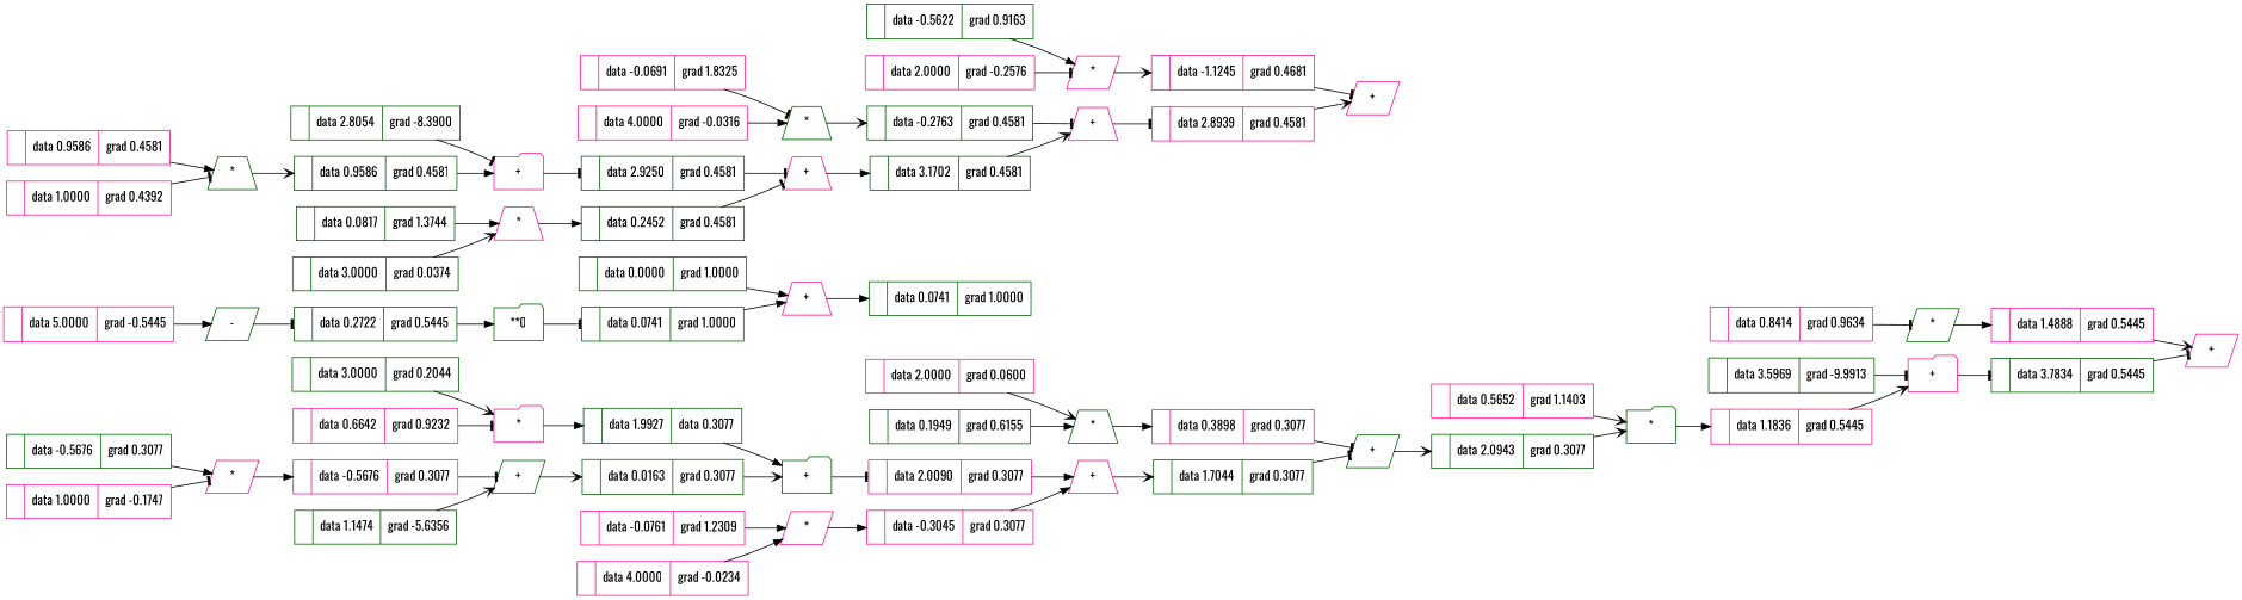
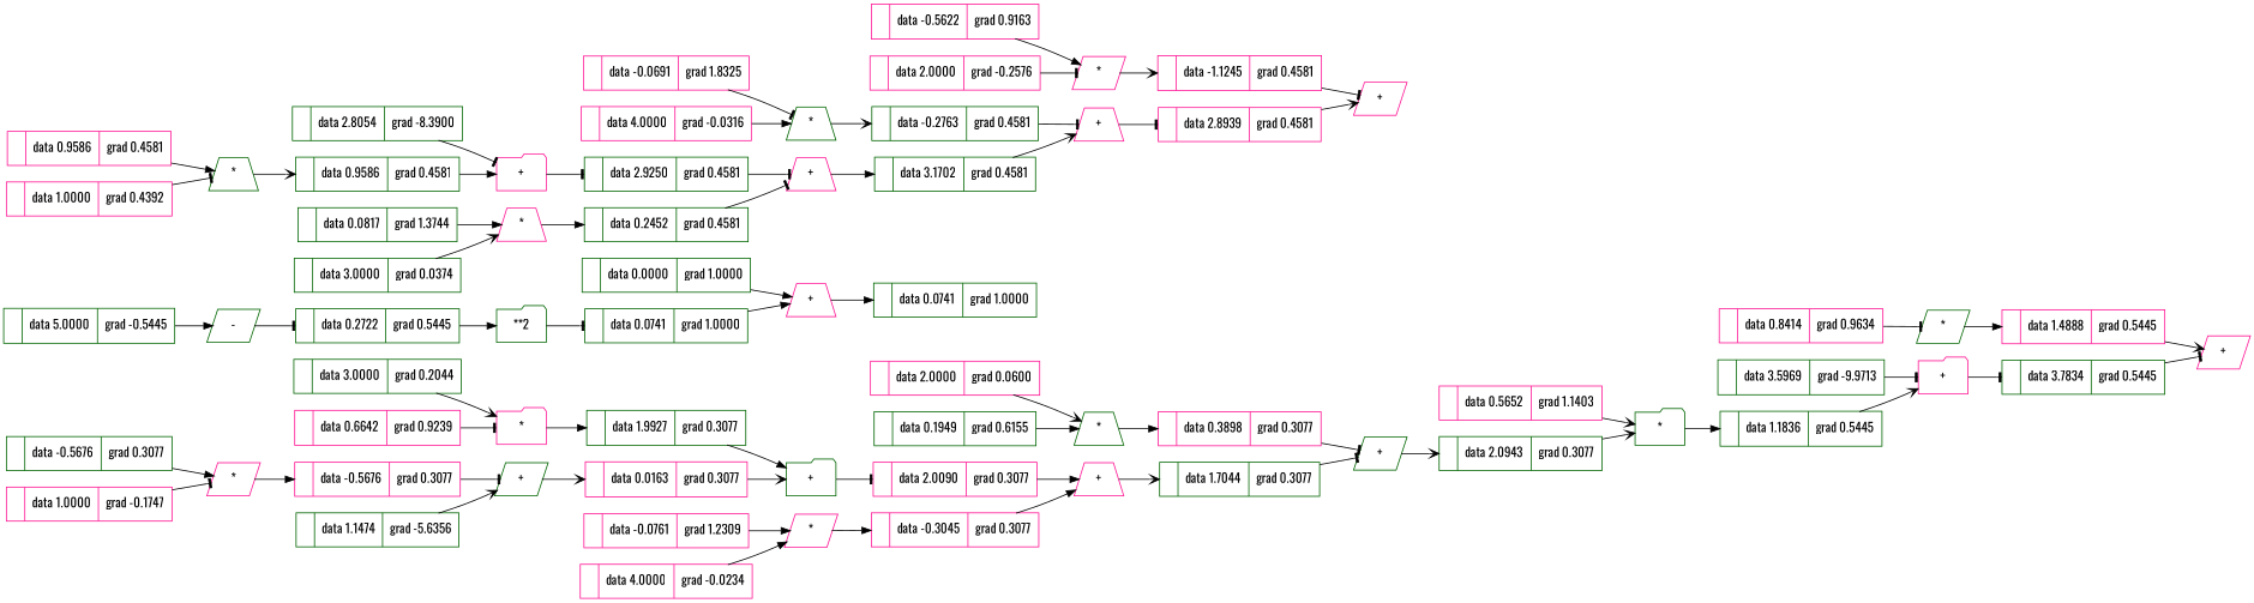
  digraph {
    fontname=Oswald
    rankdir=LR
    node [color=darkgreen fontname=Oswald shape=record]
    edge [arrowhead=normal fontname=Oswald]
    n1 [color=deeppink label="{  | data -0.3045 | grad 0.3077 }"]
    n2 [color=deeppink label="+" shape=trapezium]
    n3 [label="{  | data 1.7044 | grad 0.3077 }"]
    n4 [color=deeppink label="*" shape=parallelogram]
    n5 [color=deeppink label="{  | data 2.0090 | grad 0.3077 }"]
    n6 [label="+" shape=folder]
    n7 [label="{  | data 0.0741 | grad 1.0000 }"]
    n8 [color=deeppink label="+" shape=trapezium]
    n9 [label="{  | data 0.0741 | grad 1.0000 }"]
-   n10 [label="**0" shape=folder]
-   n11 [color=deeppink label="{  | data 1.1836 | grad 0.5445 }"]
+   n10 [label="**2" shape=folder]
+   n11 [label="{  | data 1.1836 | grad 0.5445 }"]
    n12 [color=deeppink label="+" shape=folder]
    n13 [label="{  | data 3.7834 | grad 0.5445 }"]
    n14 [label="*" shape=folder]
    n15 [color=deeppink label="{  | data 2.8939 | grad 0.4581 }"]
    n16 [color=deeppink label="+" shape=parallelogram]
    n17 [color=deeppink label="+" shape=trapezium]
    n18 [color=deeppink label="{  | data -0.0761 | grad 1.2309 }"]
    n19 [color=deeppink label="{  | data -0.0691 | grad 1.8325 }"]
    n20 [label="*" shape=trapezium]
    n21 [label="{  | data -0.2763 | grad 0.4581 }"]
    n22 [color=deeppink label="{  | data 4.0000 | grad -0.0234 }"]
    n23 [label="{  | data 2.8054 | grad -8.3900 }"]
    n24 [color=deeppink label="+" shape=folder]
    n25 [label="{  | data 2.9250 | grad 0.4581 }"]
    n26 [color=deeppink label="{  | data 0.8414 | grad 0.9634 }"]
    n27 [label="*" shape=parallelogram]
    n28 [color=deeppink label="{  | data 1.4888 | grad 0.5445 }"]
    n29 [label="{  | data 0.2452 | grad 0.4581 }"]
    n30 [color=deeppink label="+" shape=trapezium]
    n31 [label="{  | data 3.1702 | grad 0.4581 }"]
    n32 [color=deeppink label="*" shape=trapezium]
    n33 [color=deeppink label="{  | data 0.3898 | grad 0.3077 }"]
    n34 [label="+" shape=parallelogram]
    n35 [label="{  | data 2.0943 | grad 0.3077 }"]
    n36 [label="*" shape=trapezium]
    n37 [color=deeppink label="+" shape=parallelogram]
-   n38 [label="{  | data -0.5622 | grad 0.9163 }"]
+   n38 [color=deeppink label="{  | data -0.5622 | grad 0.9163 }"]
    n39 [color=deeppink label="*" shape=parallelogram]
-   n40 [color=deeppink label="{  | data -1.1245 | grad 0.4681 }"]
+   n40 [color=deeppink label="{  | data -1.1245 | grad 0.4581 }"]
    n41 [label="{  | data 0.0817 | grad 1.3744 }"]
    n42 [color=deeppink label="{  | data 0.9586 | grad 0.4581 }"]
    n43 [label="*" shape=trapezium]
    n44 [label="{  | data 0.9586 | grad 0.4581 }"]
    n45 [color=deeppink label="{  | data 2.0000 | grad -0.2576 }"]
    n46 [label="{  | data 0.0000 | grad 1.0000 }"]
    n47 [label="{  | data 3.0000 | grad 0.0374 }"]
    n48 [label="-" shape=parallelogram]
    n49 [label="{  | data 0.2722 | grad 0.5445 }"]
    n50 [label="{  | data -0.5676 | grad 0.3077 }"]
    n51 [color=deeppink label="*" shape=parallelogram]
    n52 [color=deeppink label="{  | data -0.5676 | grad 0.3077 }"]
-   n53 [label="{  | data 1.9927 | data 0.3077 }"]
+   n53 [label="{  | data 1.9927 | grad 0.3077 }"]
    n54 [color=deeppink label="*" shape=folder]
-   n55 [color=deeppink label="{  | data 5.0000 | grad -0.5445 }"]
+   n55 [label="{  | data 5.0000 | grad -0.5445 }"]
    n56 [label="{  | data 1.1474 | grad -5.6356 }"]
    n57 [label="+" shape=parallelogram]
-   n58 [label="{  | data 0.0163 | grad 0.3077 }"]
+   n58 [color=deeppink label="{  | data 0.0163 | grad 0.3077 }"]
    n59 [color=deeppink label="{  | data 2.0000 | grad 0.0600 }"]
    n60 [label="{  | data 0.1949 | grad 0.6155 }"]
-   n61 [label="{  | data 3.5969 | grad -9.9913 }"]
+   n61 [label="{  | data 3.5969 | grad -9.9713 }"]
    n62 [color=deeppink label="{  | data 1.0000 | grad 0.4392 }"]
    n63 [label="{  | data 3.0000 | grad 0.2044 }"]
    n64 [color=deeppink label="{  | data 0.5652 | grad 1.1403 }"]
-   n65 [color=deeppink label="{  | data 0.6642 | grad 0.9232 }"]
+   n65 [color=deeppink label="{  | data 0.6642 | grad 0.9239 }"]
    n66 [color=deeppink label="{  | data 1.0000 | grad -0.1747 }"]
    n67 [color=deeppink label="{  | data 4.0000 | grad -0.0316 }"]
    n1 -> n2
    n2 -> n3 [arrowhead=vee]
    n3 -> n34 [arrowhead=tee]
    n4 -> n1
    n5 -> n2
    n6 -> n5 [arrowhead=tee]
    n7 -> n8
    n8 -> n9
    n10 -> n7 [arrowhead=tee]
    n11 -> n12 [arrowhead=vee]
    n12 -> n13 [arrowhead=tee]
    n13 -> n37 [arrowhead=tee]
    n14 -> n11
    n15 -> n16 [arrowhead=vee]
    n17 -> n15 [arrowhead=tee]
    n18 -> n4
    n19 -> n20 [arrowhead=tee]
    n20 -> n21 [arrowhead=vee]
    n21 -> n17 [arrowhead=tee]
    n22 -> n4
    n23 -> n24 [arrowhead=tee]
    n24 -> n25 [arrowhead=tee]
    n25 -> n30 [arrowhead=tee]
    n26 -> n27 [arrowhead=tee]
    n27 -> n28
    n28 -> n37 [arrowhead=vee]
    n29 -> n30 [arrowhead=tee]
    n30 -> n31
    n31 -> n17 [arrowhead=vee]
    n32 -> n29
    n33 -> n34 [arrowhead=tee]
    n34 -> n35 [arrowhead=vee]
    n35 -> n14 [arrowhead=vee]
    n36 -> n33
    n38 -> n39
    n39 -> n40 [arrowhead=vee]
    n40 -> n16 [arrowhead=tee]
    n41 -> n32
    n42 -> n43
    n43 -> n44 [arrowhead=vee]
    n44 -> n24
    n45 -> n39 [arrowhead=tee]
    n46 -> n8
    n47 -> n32 [arrowhead=vee]
    n48 -> n49 [arrowhead=tee]
    n49 -> n10
    n50 -> n51
    n51 -> n52
    n52 -> n57 [arrowhead=tee]
    n53 -> n6
    n54 -> n53
    n55 -> n48
    n56 -> n57 [arrowhead=vee]
    n57 -> n58 [arrowhead=vee]
    n58 -> n6 [arrowhead=vee]
    n59 -> n36 [arrowhead=vee]
    n60 -> n36
    n61 -> n12 [arrowhead=tee]
    n62 -> n43 [arrowhead=tee]
    n63 -> n54 [arrowhead=vee]
    n64 -> n14 [arrowhead=vee]
    n65 -> n54 [arrowhead=tee]
    n66 -> n51 [arrowhead=tee]
    n67 -> n20
  }
